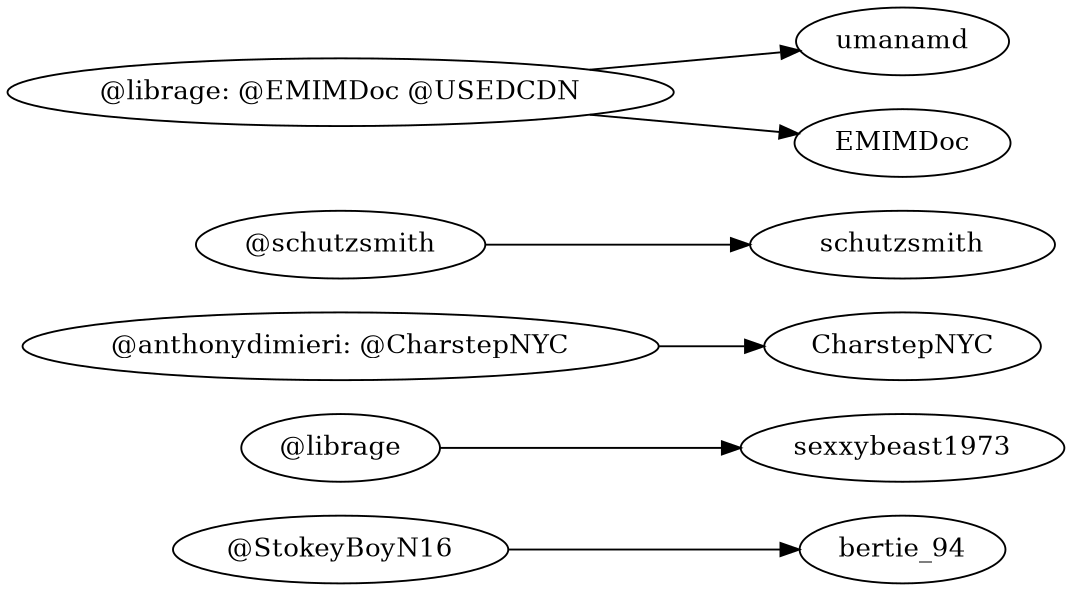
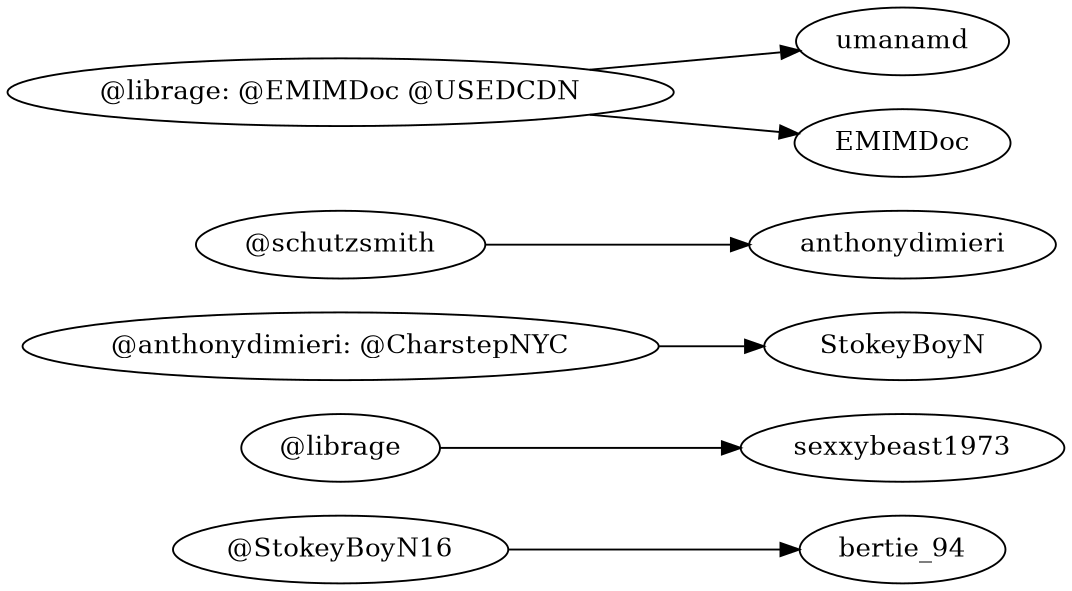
  strict digraph {
    rankdir=LR
    "@StokeyBoyN16"
    bertie_94
    "@librage"
    sexxybeast1973
    "@anthonydimieri: @CharstepNYC"
-   CharstepNYC
+   CharstepNYC [label=StokeyBoyN]
    n7 [label="@schutzsmith"]
-   schutzsmith
+   schutzsmith [label=anthonydimieri]
    n9 [label="@librage: @EMIMDoc @USEDCDN"]
    umanamd
    EMIMDoc
    "@StokeyBoyN16" -> bertie_94 [tweetid=240529897922113536]
    "@librage" -> sexxybeast1973 [tweetid=241194375034576896]
    "@anthonydimieri: @CharstepNYC" -> CharstepNYC [tweetid=239135089123028992]
    n7 -> schutzsmith [tweetid=240559406255837185]
    n9 -> umanamd [tweetid=240834718826893312]
    n9 -> EMIMDoc [tweetid=240834612941692929]
  }
